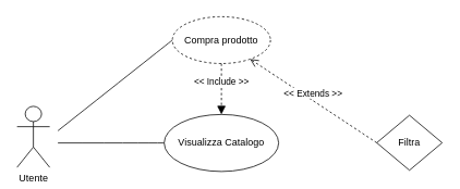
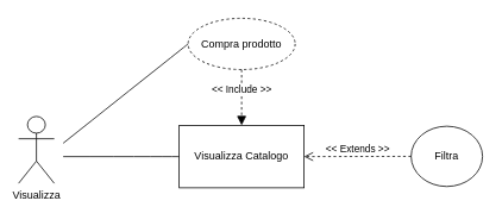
  <mxCell id="0" />
  <mxCell id="1" parent="0" />
- <mxCell id="2" value="Utente" style="shape=umlActor;verticalLabelPosition=bottom;verticalAlign=top;html=1;" vertex="1" parent="1"><mxGeometry x="20" y="130" width="40" height="75" as="geometry" /></mxCell>
- <mxCell id="3" value="Visualizza Catalogo" style="ellipse;whiteSpace=wrap;html=1;" vertex="1" parent="1"><mxGeometry x="200" y="140" width="140" height="70" as="geometry" /></mxCell>
- <mxCell id="4" value="Filtra" style="rhombus;whiteSpace=wrap;html=1;" vertex="1" parent="1"><mxGeometry x="460" y="141" width="80" height="67.5" as="geometry" /></mxCell>
+ <mxCell id="2" value="Visualizza" style="shape=umlActor;verticalLabelPosition=bottom;verticalAlign=top;html=1;" vertex="1" parent="1"><mxGeometry x="20" y="130" width="40" height="75" as="geometry" /></mxCell>
+ <mxCell id="3" value="Visualizza Catalogo" style="whiteSpace=wrap;html=1;rounded=0;" vertex="1" parent="1"><mxGeometry x="200" y="140" width="140" height="70" as="geometry" /></mxCell>
+ <mxCell id="4" value="Filtra" style="ellipse;whiteSpace=wrap;html=1;" vertex="1" parent="1"><mxGeometry x="460" y="141" width="80" height="67.5" as="geometry" /></mxCell>
  <mxCell id="5" value="" style="endArrow=none;endFill=0;html=1;exitX=0;exitY=0.5;exitDx=0;exitDy=0;curved=1;" edge="1" parent="1" source="3"><mxGeometry width="160" relative="1" as="geometry"><mxPoint x="190" y="260" as="sourcePoint" /><mxPoint x="70" y="175" as="targetPoint" /></mxGeometry></mxCell>
- <mxCell id="6" value="&amp;lt;&amp;lt; Extends &amp;gt;&amp;gt;" style="html=1;verticalAlign=bottom;endArrow=open;dashed=1;endSize=8;exitX=0;exitY=0.5;exitDx=0;exitDy=0;" edge="1" parent="1" source="4" target="7"><mxGeometry relative="1" as="geometry"><mxPoint x="420" y="250" as="sourcePoint" /><mxPoint x="340" y="250" as="targetPoint" /></mxGeometry></mxCell>
+ <mxCell id="6" value="&amp;lt;&amp;lt; Extends &amp;gt;&amp;gt;" style="html=1;verticalAlign=bottom;endArrow=open;dashed=1;endSize=8;exitX=0;exitY=0.5;exitDx=0;exitDy=0;entryX=1;entryY=0.5;entryDx=0;entryDy=0;" edge="1" parent="1" source="4" target="3"><mxGeometry relative="1" as="geometry"><mxPoint x="420" y="250" as="sourcePoint" /><mxPoint x="340" y="250" as="targetPoint" /></mxGeometry></mxCell>
  <mxCell id="7" value="Compra prodotto" style="ellipse;whiteSpace=wrap;html=1;dashed=1;" vertex="1" parent="1"><mxGeometry x="210" y="20" width="120" height="57.5" as="geometry" /></mxCell>
  <mxCell id="8" value="&amp;lt;&amp;lt; Include &amp;gt;&amp;gt;" style="html=1;verticalAlign=bottom;endArrow=block;dashed=1;endSize=8;entryX=0.5;entryY=0;entryDx=0;entryDy=0;exitX=0.5;exitY=1;exitDx=0;exitDy=0;" edge="1" parent="1" source="7" target="3"><mxGeometry relative="1" as="geometry"><mxPoint x="250" y="70" as="sourcePoint" /><mxPoint x="140" y="50.25" as="targetPoint" /></mxGeometry></mxCell>
  <mxCell id="9" value="" style="endArrow=none;endFill=0;html=1;exitX=0;exitY=0.5;exitDx=0;exitDy=0;curved=1;" edge="1" parent="1" source="7"><mxGeometry width="160" relative="1" as="geometry"><mxPoint x="210" y="185" as="sourcePoint" /><mxPoint x="70" y="160" as="targetPoint" /></mxGeometry></mxCell>
